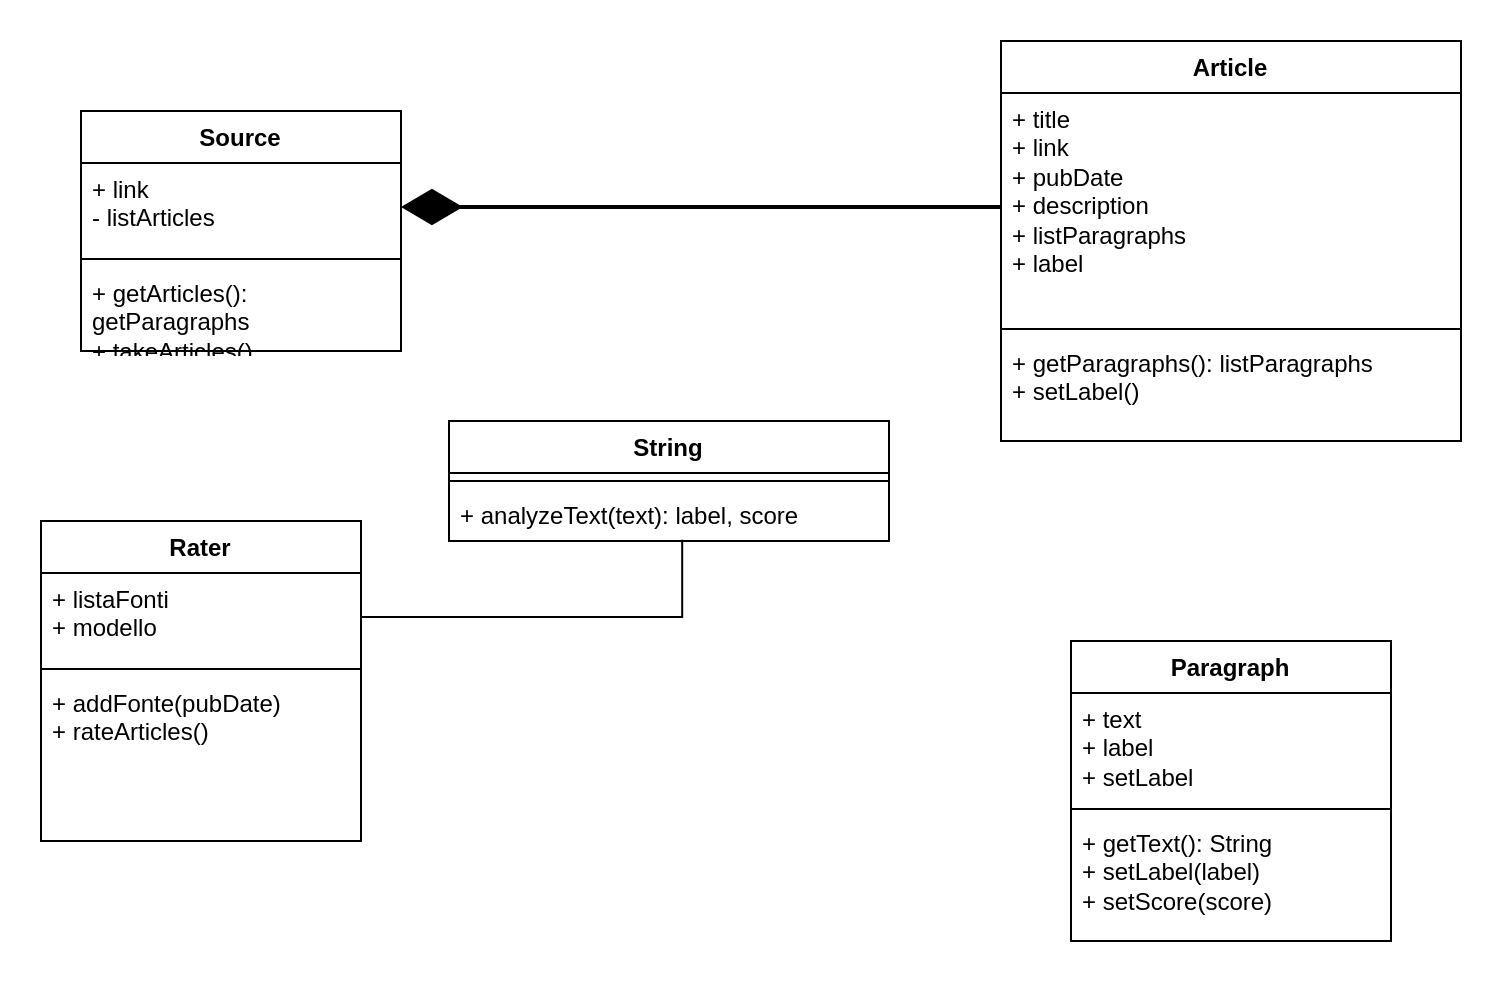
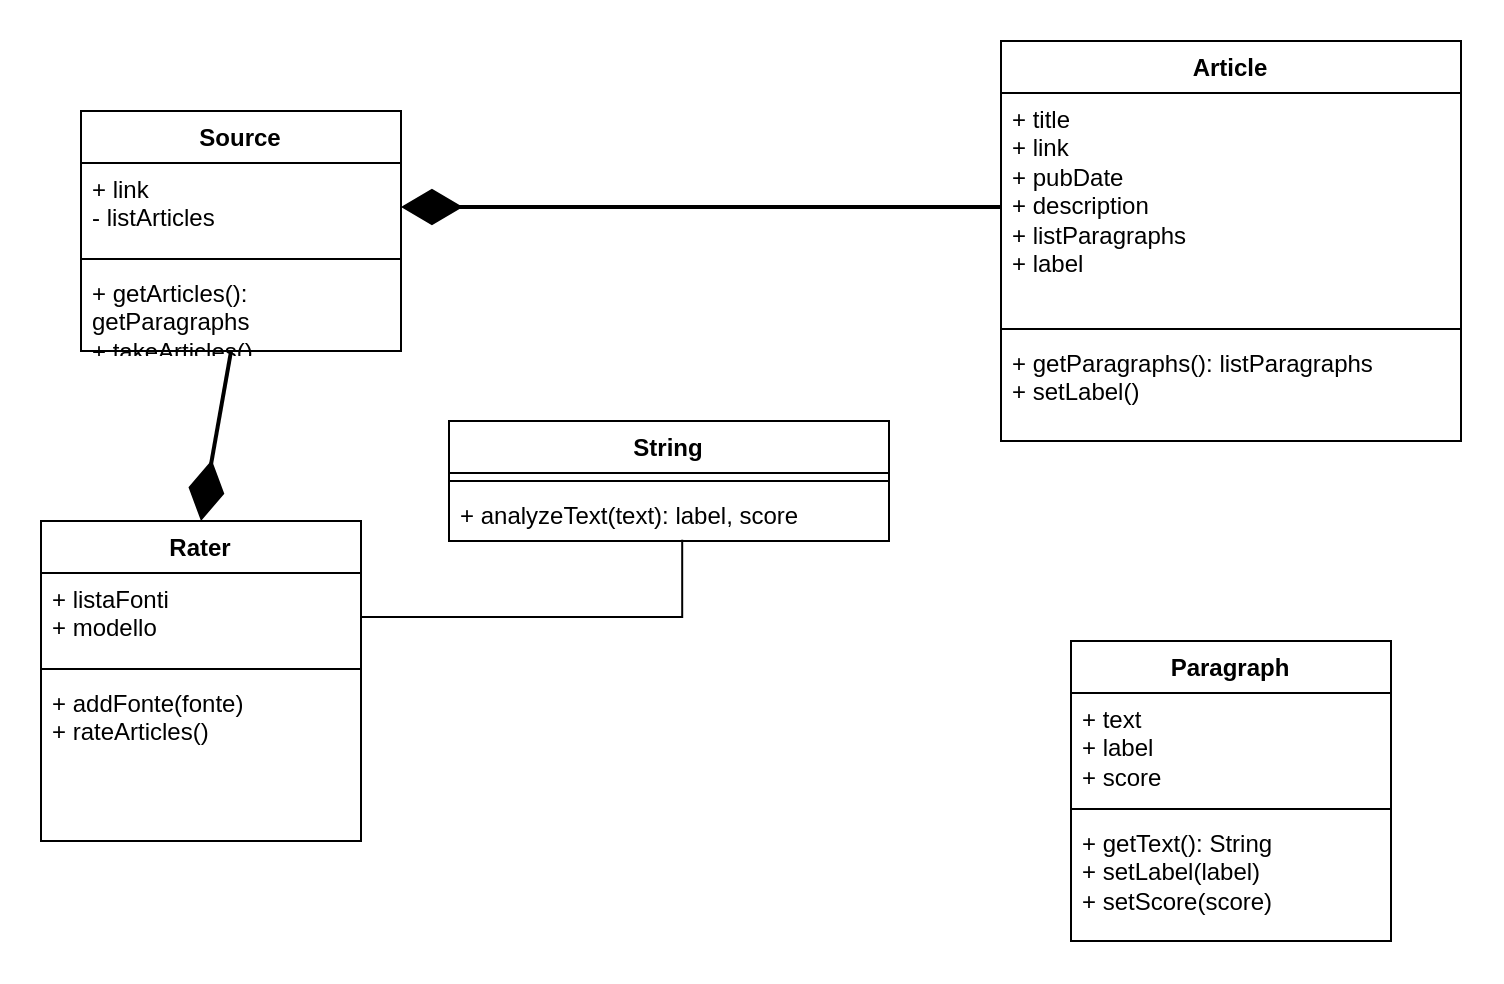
  <mxCell id="0" />
  <mxCell id="1" parent="0" />
  <mxCell id="2" value="&lt;div&gt;Source&lt;/div&gt;" style="swimlane;fontStyle=1;align=center;verticalAlign=top;childLayout=stackLayout;horizontal=1;startSize=26;horizontalStack=0;resizeParent=1;resizeParentMax=0;resizeLast=0;collapsible=1;marginBottom=0;whiteSpace=wrap;html=1;" parent="1" vertex="1"><mxGeometry x="40" y="55" width="160" height="120" as="geometry" /></mxCell>
  <mxCell id="3" value="+ link&lt;br&gt;- listArticles" style="text;strokeColor=none;fillColor=none;align=left;verticalAlign=top;spacingLeft=4;spacingRight=4;overflow=hidden;rotatable=0;points=[[0,0.5],[1,0.5]];portConstraint=eastwest;whiteSpace=wrap;html=1;" parent="2" vertex="1"><mxGeometry y="26" width="160" height="44" as="geometry" /></mxCell>
  <mxCell id="4" value="" style="line;strokeWidth=1;fillColor=none;align=left;verticalAlign=middle;spacingTop=-1;spacingLeft=3;spacingRight=3;rotatable=0;labelPosition=right;points=[];portConstraint=eastwest;strokeColor=inherit;" parent="2" vertex="1"><mxGeometry y="70" width="160" height="8" as="geometry" /></mxCell>
  <mxCell id="5" value="&lt;div&gt;+ getArticles(): getParagraphs&lt;/div&gt;&lt;div&gt;+ takeArticles()&lt;br&gt;&lt;/div&gt;" style="text;strokeColor=none;fillColor=none;align=left;verticalAlign=top;spacingLeft=4;spacingRight=4;overflow=hidden;rotatable=0;points=[[0,0.5],[1,0.5]];portConstraint=eastwest;whiteSpace=wrap;html=1;" parent="2" vertex="1"><mxGeometry y="78" width="160" height="42" as="geometry" /></mxCell>
  <mxCell id="6" value="Article" style="swimlane;fontStyle=1;align=center;verticalAlign=top;childLayout=stackLayout;horizontal=1;startSize=26;horizontalStack=0;resizeParent=1;resizeParentMax=0;resizeLast=0;collapsible=1;marginBottom=0;whiteSpace=wrap;html=1;" parent="1" vertex="1"><mxGeometry x="500" y="20" width="230" height="200" as="geometry" /></mxCell>
  <mxCell id="7" value="+ title&lt;br&gt;+ link&lt;br&gt;+ pubDate&lt;br&gt;+ description&lt;br&gt;+ listParagraphs&lt;br&gt;+ label" style="text;strokeColor=none;fillColor=none;align=left;verticalAlign=top;spacingLeft=4;spacingRight=4;overflow=hidden;rotatable=0;points=[[0,0.5],[1,0.5]];portConstraint=eastwest;whiteSpace=wrap;html=1;" parent="6" vertex="1"><mxGeometry y="26" width="230" height="114" as="geometry" /></mxCell>
  <mxCell id="8" value="" style="line;strokeWidth=1;fillColor=none;align=left;verticalAlign=middle;spacingTop=-1;spacingLeft=3;spacingRight=3;rotatable=0;labelPosition=right;points=[];portConstraint=eastwest;strokeColor=inherit;" parent="6" vertex="1"><mxGeometry y="140" width="230" height="8" as="geometry" /></mxCell>
  <mxCell id="9" value="+ getParagraphs(): listParagraphs&lt;br&gt;+ setLabel()" style="text;strokeColor=none;fillColor=none;align=left;verticalAlign=top;spacingLeft=4;spacingRight=4;overflow=hidden;rotatable=0;points=[[0,0.5],[1,0.5]];portConstraint=eastwest;whiteSpace=wrap;html=1;" parent="6" vertex="1"><mxGeometry y="148" width="230" height="52" as="geometry" /></mxCell>
  <mxCell id="10" value="&lt;div&gt;Paragraph&lt;/div&gt;" style="swimlane;fontStyle=1;align=center;verticalAlign=top;childLayout=stackLayout;horizontal=1;startSize=26;horizontalStack=0;resizeParent=1;resizeParentMax=0;resizeLast=0;collapsible=1;marginBottom=0;whiteSpace=wrap;html=1;" parent="1" vertex="1"><mxGeometry x="535" y="320" width="160" height="150" as="geometry" /></mxCell>
- <mxCell id="11" value="+ text&lt;br&gt;+ label&lt;br&gt;+ setLabel&lt;br&gt;" style="text;strokeColor=none;fillColor=none;align=left;verticalAlign=top;spacingLeft=4;spacingRight=4;overflow=hidden;rotatable=0;points=[[0,0.5],[1,0.5]];portConstraint=eastwest;whiteSpace=wrap;html=1;" parent="10" vertex="1"><mxGeometry y="26" width="160" height="54" as="geometry" /></mxCell>
+ <mxCell id="11" value="+ text&lt;br&gt;+ label&lt;br&gt;+ score&lt;br&gt;" style="text;strokeColor=none;fillColor=none;align=left;verticalAlign=top;spacingLeft=4;spacingRight=4;overflow=hidden;rotatable=0;points=[[0,0.5],[1,0.5]];portConstraint=eastwest;whiteSpace=wrap;html=1;" parent="10" vertex="1"><mxGeometry y="26" width="160" height="54" as="geometry" /></mxCell>
  <mxCell id="12" value="" style="line;strokeWidth=1;fillColor=none;align=left;verticalAlign=middle;spacingTop=-1;spacingLeft=3;spacingRight=3;rotatable=0;labelPosition=right;points=[];portConstraint=eastwest;strokeColor=inherit;" parent="10" vertex="1"><mxGeometry y="80" width="160" height="8" as="geometry" /></mxCell>
  <mxCell id="13" value="+ getText(): String&lt;br&gt;+ setLabel(label)&lt;br&gt;+ setScore(score)" style="text;strokeColor=none;fillColor=none;align=left;verticalAlign=top;spacingLeft=4;spacingRight=4;overflow=hidden;rotatable=0;points=[[0,0.5],[1,0.5]];portConstraint=eastwest;whiteSpace=wrap;html=1;" parent="10" vertex="1"><mxGeometry y="88" width="160" height="62" as="geometry" /></mxCell>
  <mxCell id="14" style="rounded=0;orthogonalLoop=1;jettySize=auto;html=1;exitX=1;exitY=0.5;exitDx=0;exitDy=0;entryX=0;entryY=0.5;entryDx=0;entryDy=0;startArrow=diamondThin;startFill=1;endArrow=none;endFill=0;endSize=25;strokeWidth=2;startSize=25;" parent="1" source="3" target="7" edge="1"><mxGeometry relative="1" as="geometry" /></mxCell>
  <mxCell id="15" value="String" style="swimlane;fontStyle=1;align=center;verticalAlign=top;childLayout=stackLayout;horizontal=1;startSize=26;horizontalStack=0;resizeParent=1;resizeParentMax=0;resizeLast=0;collapsible=1;marginBottom=0;whiteSpace=wrap;html=1;" parent="1" vertex="1"><mxGeometry x="224" y="210" width="220" height="60" as="geometry" /></mxCell>
  <mxCell id="16" value="" style="line;strokeWidth=1;fillColor=none;align=left;verticalAlign=middle;spacingTop=-1;spacingLeft=3;spacingRight=3;rotatable=0;labelPosition=right;points=[];portConstraint=eastwest;strokeColor=inherit;" parent="15" vertex="1"><mxGeometry y="26" width="220" height="8" as="geometry" /></mxCell>
  <mxCell id="17" value="+ analyzeText(text): label, score" style="text;strokeColor=none;fillColor=none;align=left;verticalAlign=top;spacingLeft=4;spacingRight=4;overflow=hidden;rotatable=0;points=[[0,0.5],[1,0.5]];portConstraint=eastwest;whiteSpace=wrap;html=1;" parent="15" vertex="1"><mxGeometry y="34" width="220" height="26" as="geometry" /></mxCell>
  <mxCell id="18" value="Rater" style="swimlane;fontStyle=1;align=center;verticalAlign=top;childLayout=stackLayout;horizontal=1;startSize=26;horizontalStack=0;resizeParent=1;resizeParentMax=0;resizeLast=0;collapsible=1;marginBottom=0;whiteSpace=wrap;html=1;" parent="1" vertex="1"><mxGeometry x="20" y="260" width="160" height="160" as="geometry" /></mxCell>
  <mxCell id="19" value="&lt;div&gt;+ listaFonti&lt;/div&gt;&lt;div&gt;+ modello&lt;br&gt;&lt;/div&gt;" style="text;strokeColor=none;fillColor=none;align=left;verticalAlign=top;spacingLeft=4;spacingRight=4;overflow=hidden;rotatable=0;points=[[0,0.5],[1,0.5]];portConstraint=eastwest;whiteSpace=wrap;html=1;" parent="18" vertex="1"><mxGeometry y="26" width="160" height="44" as="geometry" /></mxCell>
  <mxCell id="20" value="" style="line;strokeWidth=1;fillColor=none;align=left;verticalAlign=middle;spacingTop=-1;spacingLeft=3;spacingRight=3;rotatable=0;labelPosition=right;points=[];portConstraint=eastwest;strokeColor=inherit;" parent="18" vertex="1"><mxGeometry y="70" width="160" height="8" as="geometry" /></mxCell>
- <mxCell id="21" value="+ addFonte(pubDate)&lt;br&gt;+ rateArticles()" style="text;strokeColor=none;fillColor=none;align=left;verticalAlign=top;spacingLeft=4;spacingRight=4;overflow=hidden;rotatable=0;points=[[0,0.5],[1,0.5]];portConstraint=eastwest;whiteSpace=wrap;html=1;" parent="18" vertex="1"><mxGeometry y="78" width="160" height="82" as="geometry" /></mxCell>
+ <mxCell id="21" value="+ addFonte(fonte)&lt;br&gt;+ rateArticles()" style="text;strokeColor=none;fillColor=none;align=left;verticalAlign=top;spacingLeft=4;spacingRight=4;overflow=hidden;rotatable=0;points=[[0,0.5],[1,0.5]];portConstraint=eastwest;whiteSpace=wrap;html=1;" parent="18" vertex="1"><mxGeometry y="78" width="160" height="82" as="geometry" /></mxCell>
  <mxCell id="22" style="edgeStyle=orthogonalEdgeStyle;rounded=0;orthogonalLoop=1;jettySize=auto;html=1;exitX=1;exitY=0.5;exitDx=0;exitDy=0;entryX=0.53;entryY=0.974;entryDx=0;entryDy=0;entryPerimeter=0;startArrow=none;startFill=0;endArrow=none;endFill=0;startSize=9;" parent="1" source="19" target="17" edge="1"><mxGeometry relative="1" as="geometry" /></mxCell>
+ <mxCell id="23" style="rounded=0;orthogonalLoop=1;jettySize=auto;html=1;exitX=0.5;exitY=0;exitDx=0;exitDy=0;startArrow=diamondThin;startFill=1;endArrow=none;endFill=0;endSize=25;strokeWidth=2;startSize=25;entryX=0.469;entryY=1;entryDx=0;entryDy=0;entryPerimeter=0;" parent="1" source="18" target="5" edge="1"><mxGeometry relative="1" as="geometry"><mxPoint x="90" y="164" as="sourcePoint" /><mxPoint x="90" y="180" as="targetPoint" /></mxGeometry></mxCell>
